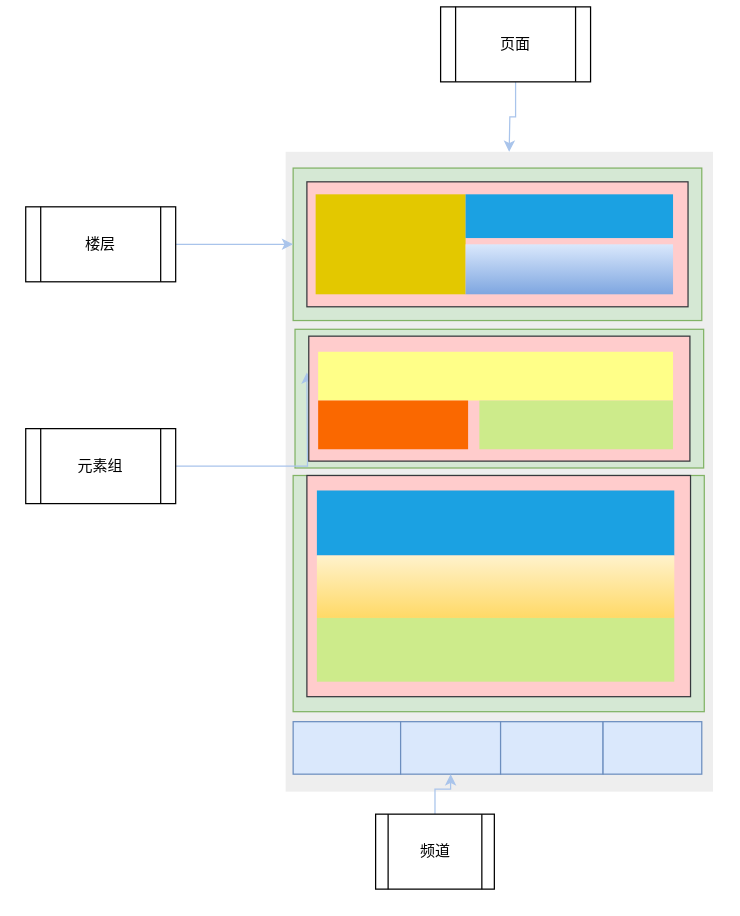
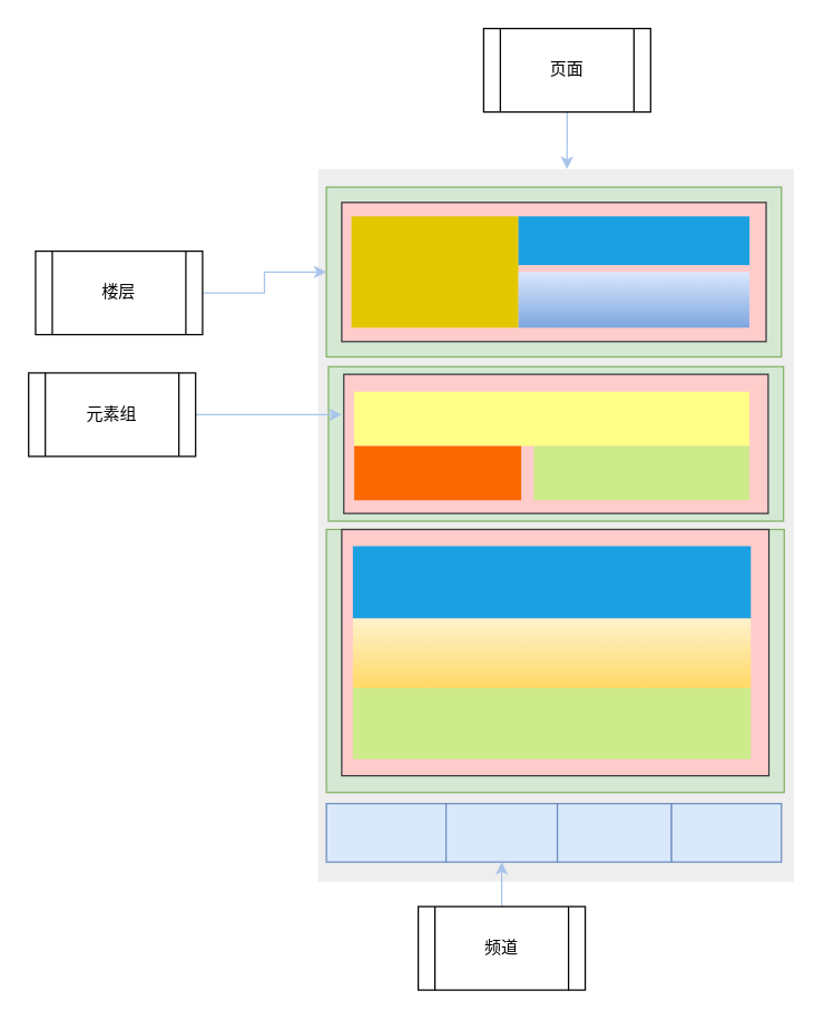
  <mxCell id="0" />
  <mxCell id="1" parent="0" />
  <mxCell id="2" value="" style="rounded=0;whiteSpace=wrap;html=1;strokeWidth=10;fillColor=#eeeeee;strokeColor=none;" vertex="1" parent="1"><mxGeometry x="228" y="121" width="342" height="512" as="geometry" /></mxCell>
  <mxCell id="3" value="" style="rounded=0;whiteSpace=wrap;html=1;fillColor=#dae8fc;strokeColor=#6c8ebf;" vertex="1" parent="1"><mxGeometry x="234" y="577" width="86" height="42" as="geometry" /></mxCell>
  <mxCell id="4" value="" style="rounded=0;whiteSpace=wrap;html=1;fillColor=#dae8fc;strokeColor=#6c8ebf;" vertex="1" parent="1"><mxGeometry x="320" y="577" width="80" height="42" as="geometry" /></mxCell>
  <mxCell id="5" value="" style="rounded=0;whiteSpace=wrap;html=1;fillColor=#dae8fc;strokeColor=#6c8ebf;" vertex="1" parent="1"><mxGeometry x="400" y="577" width="82" height="42" as="geometry" /></mxCell>
  <mxCell id="6" value="" style="rounded=0;whiteSpace=wrap;html=1;fillColor=#dae8fc;strokeColor=#6c8ebf;" vertex="1" parent="1"><mxGeometry x="482" y="577" width="79" height="42" as="geometry" /></mxCell>
  <mxCell id="7" value="" style="rounded=0;whiteSpace=wrap;html=1;fillColor=#d5e8d4;strokeColor=#82b366;" vertex="1" parent="1"><mxGeometry x="234" y="134" width="327" height="122" as="geometry" /></mxCell>
  <mxCell id="8" value="" style="rounded=0;whiteSpace=wrap;html=1;fillColor=#d5e8d4;strokeColor=#82b366;" vertex="1" parent="1"><mxGeometry x="235.5" y="263" width="327" height="111" as="geometry" /></mxCell>
  <mxCell id="9" value="" style="rounded=0;whiteSpace=wrap;html=1;fillColor=#d5e8d4;strokeColor=#82b366;" vertex="1" parent="1"><mxGeometry x="234" y="380" width="329" height="189" as="geometry" /></mxCell>
  <mxCell id="10" value="" style="rounded=0;whiteSpace=wrap;html=1;fillColor=#ffcccc;strokeColor=#36393d;" vertex="1" parent="1"><mxGeometry x="245" y="145" width="305" height="100" as="geometry" /></mxCell>
  <mxCell id="11" style="edgeStyle=orthogonalEdgeStyle;rounded=0;orthogonalLoop=1;jettySize=auto;html=1;exitX=0.5;exitY=1;exitDx=0;exitDy=0;entryX=0.523;entryY=-0.002;entryDx=0;entryDy=0;entryPerimeter=0;strokeColor=#A9C4EB;" edge="1" parent="1" source="12"><mxGeometry relative="1" as="geometry"><mxPoint x="406.866" y="120.962" as="targetPoint" /></mxGeometry></mxCell>
- <mxCell id="12" value="页面" style="shape=process;whiteSpace=wrap;html=1;backgroundOutline=1;fillColor=#ffffff;" vertex="1" parent="1"><mxGeometry x="352" y="5" width="120" height="60" as="geometry" /></mxCell>
+ <mxCell id="12" value="页面" style="shape=process;whiteSpace=wrap;html=1;backgroundOutline=1;fillColor=#ffffff;" vertex="1" parent="1"><mxGeometry x="347" y="20" width="120" height="60" as="geometry" /></mxCell>
  <mxCell id="13" style="edgeStyle=orthogonalEdgeStyle;rounded=0;orthogonalLoop=1;jettySize=auto;html=1;exitX=1;exitY=0.5;exitDx=0;exitDy=0;entryX=0;entryY=0.5;entryDx=0;entryDy=0;strokeColor=#A9C4EB;" edge="1" parent="1" source="14"><mxGeometry relative="1" as="geometry"><mxPoint x="245" y="297.5" as="targetPoint" /></mxGeometry></mxCell>
- <mxCell id="14" value="元素组" style="shape=process;whiteSpace=wrap;html=1;backgroundOutline=1;fillColor=#ffffff;" vertex="1" parent="1"><mxGeometry x="20" y="342.5" width="120" height="60" as="geometry" /></mxCell>
+ <mxCell id="14" value="元素组" style="shape=process;whiteSpace=wrap;html=1;backgroundOutline=1;fillColor=#ffffff;" vertex="1" parent="1"><mxGeometry x="20" y="267.5" width="120" height="60" as="geometry" /></mxCell>
  <mxCell id="15" style="edgeStyle=orthogonalEdgeStyle;rounded=0;orthogonalLoop=1;jettySize=auto;html=1;exitX=0.5;exitY=0;exitDx=0;exitDy=0;strokeColor=#A9C4EB;" edge="1" parent="1" source="16" target="4"><mxGeometry relative="1" as="geometry" /></mxCell>
- <mxCell id="16" value="频道" style="shape=process;whiteSpace=wrap;html=1;backgroundOutline=1;fillColor=#ffffff;" vertex="1" parent="1"><mxGeometry x="300" y="651" width="95" height="60" as="geometry" /></mxCell>
+ <mxCell id="16" value="频道" style="shape=process;whiteSpace=wrap;html=1;backgroundOutline=1;fillColor=#ffffff;" vertex="1" parent="1"><mxGeometry x="300" y="651" width="120" height="60" as="geometry" /></mxCell>
  <mxCell id="17" style="edgeStyle=orthogonalEdgeStyle;rounded=0;orthogonalLoop=1;jettySize=auto;html=1;exitX=1;exitY=0.5;exitDx=0;exitDy=0;entryX=0;entryY=0.5;entryDx=0;entryDy=0;strokeColor=#A9C4EB;" edge="1" parent="1" source="18" target="7"><mxGeometry relative="1" as="geometry" /></mxCell>
- <mxCell id="18" value="楼层" style="shape=process;whiteSpace=wrap;html=1;backgroundOutline=1;fillColor=#ffffff;" vertex="1" parent="1"><mxGeometry x="20" y="165" width="120" height="60" as="geometry" /></mxCell>
+ <mxCell id="18" value="楼层" style="shape=process;whiteSpace=wrap;html=1;backgroundOutline=1;fillColor=#ffffff;" vertex="1" parent="1"><mxGeometry x="25" y="180" width="120" height="60" as="geometry" /></mxCell>
  <mxCell id="19" value="" style="rounded=0;whiteSpace=wrap;html=1;fillColor=#ffcccc;strokeColor=#36393d;" vertex="1" parent="1"><mxGeometry x="246.5" y="268.5" width="305" height="100" as="geometry" /></mxCell>
  <mxCell id="20" value="" style="rounded=0;whiteSpace=wrap;html=1;fillColor=#ffcccc;strokeColor=#36393d;" vertex="1" parent="1"><mxGeometry x="245" y="380" width="307" height="177" as="geometry" /></mxCell>
  <mxCell id="21" value="" style="rounded=0;whiteSpace=wrap;html=1;strokeWidth=10;fillColor=#e3c800;fontColor=#000000;strokeColor=none;" vertex="1" parent="1"><mxGeometry x="252" y="155" width="120" height="80" as="geometry" /></mxCell>
  <mxCell id="22" value="" style="rounded=0;whiteSpace=wrap;html=1;strokeWidth=10;fillColor=#1ba1e2;fontColor=#ffffff;strokeColor=none;" vertex="1" parent="1"><mxGeometry x="372" y="155" width="166" height="35" as="geometry" /></mxCell>
  <mxCell id="23" value="" style="rounded=0;whiteSpace=wrap;html=1;strokeWidth=10;fillColor=#dae8fc;gradientColor=#7ea6e0;strokeColor=none;" vertex="1" parent="1"><mxGeometry x="372" y="195" width="166" height="40" as="geometry" /></mxCell>
  <mxCell id="24" value="" style="rounded=0;whiteSpace=wrap;html=1;strokeWidth=10;fillColor=#ffff88;strokeColor=none;" vertex="1" parent="1"><mxGeometry x="254" y="281" width="284" height="39" as="geometry" /></mxCell>
  <mxCell id="25" value="" style="rounded=0;whiteSpace=wrap;html=1;strokeWidth=10;fillColor=#fa6800;fontColor=#000000;strokeColor=none;" vertex="1" parent="1"><mxGeometry x="254" y="320" width="120" height="39" as="geometry" /></mxCell>
  <mxCell id="26" value="" style="rounded=0;whiteSpace=wrap;html=1;strokeWidth=10;fillColor=#cdeb8b;strokeColor=none;" vertex="1" parent="1"><mxGeometry x="383" y="320" width="155" height="39" as="geometry" /></mxCell>
  <mxCell id="27" value="" style="rounded=0;whiteSpace=wrap;html=1;strokeWidth=10;fillColor=#1ba1e2;fontColor=#ffffff;strokeColor=none;" vertex="1" parent="1"><mxGeometry x="253" y="392" width="286" height="52" as="geometry" /></mxCell>
  <mxCell id="28" value="" style="rounded=0;whiteSpace=wrap;html=1;strokeWidth=10;fillColor=#fff2cc;gradientColor=#ffd966;strokeColor=none;" vertex="1" parent="1"><mxGeometry x="253" y="444" width="286" height="50" as="geometry" /></mxCell>
  <mxCell id="29" value="" style="rounded=0;whiteSpace=wrap;html=1;strokeWidth=10;fillColor=#cdeb8b;strokeColor=none;" vertex="1" parent="1"><mxGeometry x="253" y="494" width="286" height="51" as="geometry" /></mxCell>
